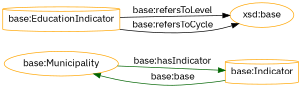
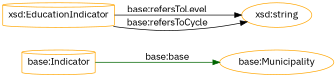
  digraph {
    fontname="IBM Plex Sans"
    rankdir=LR
    node [color=orange fontname="IBM Plex Sans" shape=ellipse]
    edge [color=darkgreen fontname="IBM Plex Sans"]
    "base:Municipality"
    "base:Indicator" [shape=cylinder]
-   "xsd:string" [label="xsd:base"]
-   "base:EducationIndicator" [shape=cylinder]
-   "base:Municipality" -> "base:Indicator" [label="base:hasIndicator"]
+   "xsd:string"
+   "base:EducationIndicator" [shape=cylinder label="xsd:EducationIndicator"]
    "base:Indicator" -> "base:Municipality" [label="base:base"]
    "base:EducationIndicator" -> "xsd:string" [color=black label="base:refersToLevel"]
    "base:EducationIndicator" -> "xsd:string" [color=black label="base:refersToCycle"]
  }
